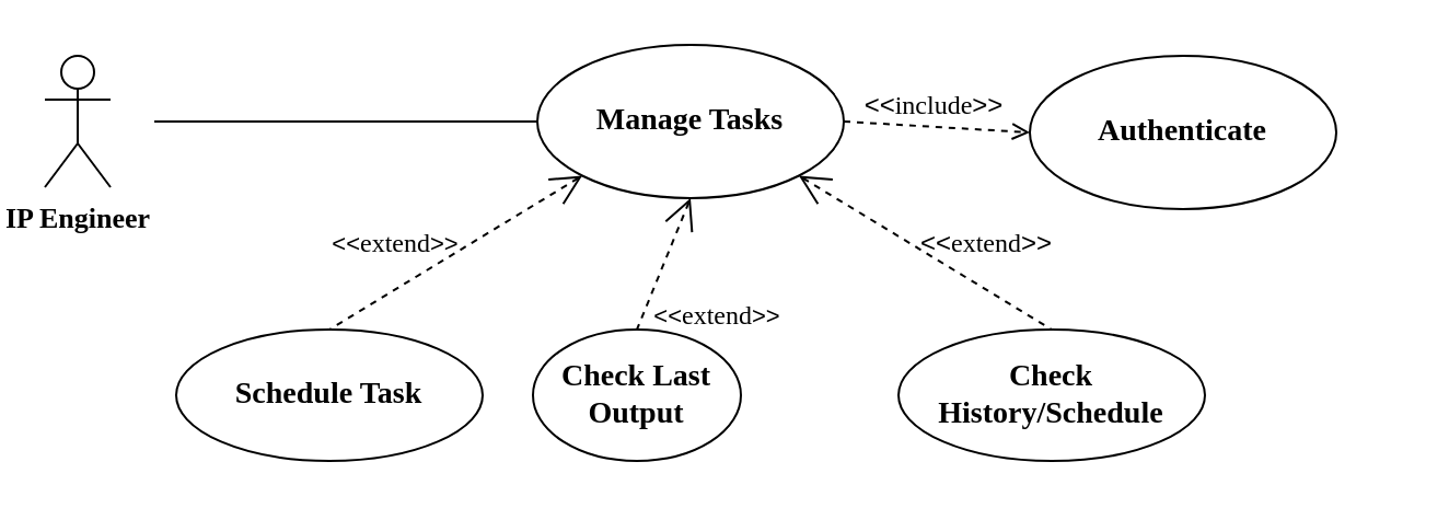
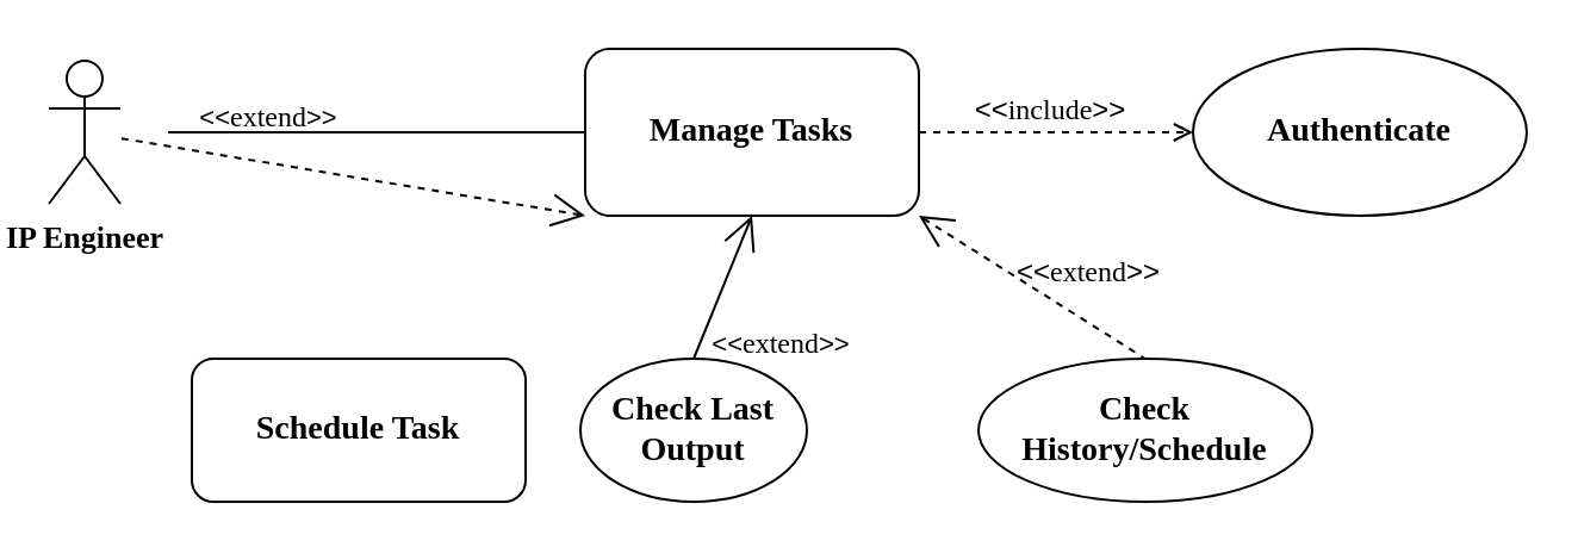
  <mxCell id="0" />
  <mxCell id="1" parent="0" />
  <mxCell id="2" value="&lt;font face=&quot;Old Standard TT&quot; size=&quot;1&quot;&gt;&lt;b style=&quot;font-size: 13px&quot;&gt;IP Engineer&lt;/b&gt;&lt;/font&gt;" style="shape=umlActor;html=1;verticalLabelPosition=bottom;verticalAlign=top;align=center;" parent="1" vertex="1"><mxGeometry x="20" y="25" width="30" height="60" as="geometry" /></mxCell>
- <mxCell id="3" value="&lt;font face=&quot;Old Standard TT&quot;&gt;&lt;span style=&quot;font-size: 14px&quot;&gt;&lt;b&gt;Authenticate&lt;/b&gt;&lt;/span&gt;&lt;/font&gt;" style="ellipse;whiteSpace=wrap;html=1;fillColor=none;" parent="1" vertex="1"><mxGeometry x="470" y="25" width="140" height="70" as="geometry" /></mxCell>
- <mxCell id="4" value="&lt;font face=&quot;Old Standard TT&quot; size=&quot;1&quot;&gt;&lt;b style=&quot;font-size: 14px&quot;&gt;Manage Tasks&lt;/b&gt;&lt;/font&gt;" style="ellipse;whiteSpace=wrap;html=1;fillColor=none;" parent="1" vertex="1"><mxGeometry x="245" y="20" width="140" height="70" as="geometry" /></mxCell>
+ <mxCell id="3" value="&lt;font face=&quot;Old Standard TT&quot;&gt;&lt;span style=&quot;font-size: 14px&quot;&gt;&lt;b&gt;Authenticate&lt;/b&gt;&lt;/span&gt;&lt;/font&gt;" style="ellipse;whiteSpace=wrap;html=1;fillColor=none;" parent="1" vertex="1"><mxGeometry x="500" y="20" width="140" height="70" as="geometry" /></mxCell>
+ <mxCell id="4" value="&lt;font face=&quot;Old Standard TT&quot; size=&quot;1&quot;&gt;&lt;b style=&quot;font-size: 14px&quot;&gt;Manage Tasks&lt;/b&gt;&lt;/font&gt;" style="whiteSpace=wrap;html=1;fillColor=none;rounded=1;" parent="1" vertex="1"><mxGeometry x="245" y="20" width="140" height="70" as="geometry" /></mxCell>
  <mxCell id="5" value="&lt;font style=&quot;font-size: 12px&quot;&gt;&amp;lt;&amp;lt;&lt;font face=&quot;Old Standard TT&quot; style=&quot;font-size: 12px&quot;&gt;include&lt;/font&gt;&amp;gt;&amp;gt;&lt;/font&gt;" style="edgeStyle=none;html=1;endArrow=open;verticalAlign=bottom;dashed=1;labelBackgroundColor=none;exitX=1;exitY=0.5;exitDx=0;exitDy=0;entryX=0;entryY=0.5;entryDx=0;entryDy=0;" parent="1" source="4" target="3" edge="1"><mxGeometry x="-0.043" width="160" relative="1" as="geometry"><mxPoint x="490" y="70" as="sourcePoint" /><mxPoint x="540" y="55" as="targetPoint" /><Array as="points" /><mxPoint as="offset" /></mxGeometry></mxCell>
  <mxCell id="6" value="" style="edgeStyle=none;html=1;endArrow=none;verticalAlign=bottom;entryX=0;entryY=0.5;entryDx=0;entryDy=0;" parent="1" target="4" edge="1"><mxGeometry width="160" relative="1" as="geometry"><mxPoint x="70" y="55" as="sourcePoint" /><mxPoint x="220" y="-25" as="targetPoint" /></mxGeometry></mxCell>
- <mxCell id="7" value="&lt;font face=&quot;Old Standard TT&quot; size=&quot;1&quot;&gt;&lt;b style=&quot;font-size: 14px&quot;&gt;Schedule Task&lt;/b&gt;&lt;/font&gt;" style="ellipse;whiteSpace=wrap;html=1;fillColor=none;" parent="1" vertex="1"><mxGeometry x="80" y="150" width="140" height="60" as="geometry" /></mxCell>
+ <mxCell id="7" value="&lt;font face=&quot;Old Standard TT&quot; size=&quot;1&quot;&gt;&lt;b style=&quot;font-size: 14px&quot;&gt;Schedule Task&lt;/b&gt;&lt;/font&gt;" style="whiteSpace=wrap;html=1;fillColor=none;rounded=1;" parent="1" vertex="1"><mxGeometry x="80" y="150" width="140" height="60" as="geometry" /></mxCell>
  <mxCell id="8" value="&lt;font face=&quot;Old Standard TT&quot; size=&quot;1&quot;&gt;&lt;b style=&quot;font-size: 14px&quot;&gt;Check History/Schedule&lt;/b&gt;&lt;/font&gt;" style="ellipse;whiteSpace=wrap;html=1;fillColor=none;" parent="1" vertex="1"><mxGeometry x="410" y="150" width="140" height="60" as="geometry" /></mxCell>
  <mxCell id="9" value="&lt;font face=&quot;Old Standard TT&quot; size=&quot;1&quot;&gt;&lt;b style=&quot;font-size: 14px&quot;&gt;Check Last Output&lt;/b&gt;&lt;/font&gt;" style="ellipse;whiteSpace=wrap;html=1;fillColor=none;" parent="1" vertex="1"><mxGeometry x="243" y="150" width="95" height="60" as="geometry" /></mxCell>
  <mxCell id="10" value="&lt;font style=&quot;font-size: 12px&quot;&gt;&amp;lt;&amp;lt;&lt;font face=&quot;Old Standard TT&quot; style=&quot;font-size: 12px&quot;&gt;extend&lt;/font&gt;&amp;gt;&amp;gt;&lt;/font&gt;" style="edgeStyle=none;html=1;startArrow=open;endArrow=none;startSize=12;verticalAlign=bottom;dashed=1;labelBackgroundColor=none;exitX=1;exitY=1;exitDx=0;exitDy=0;entryX=0.5;entryY=0;entryDx=0;entryDy=0;" parent="1" source="4" target="8" edge="1"><mxGeometry x="0.39" y="10" width="160" relative="1" as="geometry"><mxPoint x="230" y="130" as="sourcePoint" /><mxPoint x="390" y="130" as="targetPoint" /><mxPoint as="offset" /></mxGeometry></mxCell>
- <mxCell id="11" value="&amp;lt;&amp;lt;&lt;font face=&quot;Old Standard TT&quot; style=&quot;font-size: 12px&quot;&gt;extend&lt;/font&gt;&amp;gt;&amp;gt;" style="edgeStyle=none;html=1;startArrow=open;endArrow=none;startSize=12;verticalAlign=bottom;dashed=1;labelBackgroundColor=none;entryX=0.5;entryY=0;entryDx=0;entryDy=0;exitX=0;exitY=1;exitDx=0;exitDy=0;" parent="1" source="4" target="7" edge="1"><mxGeometry x="0.39" y="-10" width="160" relative="1" as="geometry"><mxPoint x="265" y="110" as="sourcePoint" /><mxPoint x="360" y="150" as="targetPoint" /><mxPoint as="offset" /></mxGeometry></mxCell>
- <mxCell id="12" value="&amp;lt;&amp;lt;&lt;font face=&quot;Old Standard TT&quot; style=&quot;font-size: 12px&quot;&gt;extend&lt;/font&gt;&amp;gt;&amp;gt;" style="edgeStyle=none;html=1;startArrow=open;endArrow=none;startSize=12;verticalAlign=bottom;dashed=1;labelBackgroundColor=none;entryX=0.5;entryY=0;entryDx=0;entryDy=0;exitX=0.5;exitY=1;exitDx=0;exitDy=0;" parent="1" source="4" target="9" edge="1"><mxGeometry x="0.676" y="35" width="160" relative="1" as="geometry"><mxPoint x="300" y="91" as="sourcePoint" /><mxPoint x="440" y="180" as="targetPoint" /><mxPoint as="offset" /></mxGeometry></mxCell>
+ <mxCell id="11" value="&amp;lt;&amp;lt;&lt;font face=&quot;Old Standard TT&quot; style=&quot;font-size: 12px&quot;&gt;extend&lt;/font&gt;&amp;gt;&amp;gt;" style="edgeStyle=none;html=1;startArrow=open;endArrow=none;startSize=12;verticalAlign=bottom;dashed=1;labelBackgroundColor=none;exitX=0;exitY=1;exitDx=0;exitDy=0;" parent="1" source="4" target="2" edge="1"><mxGeometry x="0.39" y="-10" width="160" relative="1" as="geometry"><mxPoint x="265" y="110" as="sourcePoint" /><mxPoint x="360" y="150" as="targetPoint" /><mxPoint as="offset" /></mxGeometry></mxCell>
+ <mxCell id="12" value="&amp;lt;&amp;lt;&lt;font face=&quot;Old Standard TT&quot; style=&quot;font-size: 12px&quot;&gt;extend&lt;/font&gt;&amp;gt;&amp;gt;" style="edgeStyle=none;html=1;startArrow=open;endArrow=none;startSize=12;verticalAlign=bottom;dashed=0;labelBackgroundColor=none;entryX=0.5;entryY=0;entryDx=0;entryDy=0;exitX=0.5;exitY=1;exitDx=0;exitDy=0;" parent="1" source="4" target="9" edge="1"><mxGeometry x="0.676" y="35" width="160" relative="1" as="geometry"><mxPoint x="300" y="91" as="sourcePoint" /><mxPoint x="440" y="180" as="targetPoint" /><mxPoint as="offset" /></mxGeometry></mxCell>
